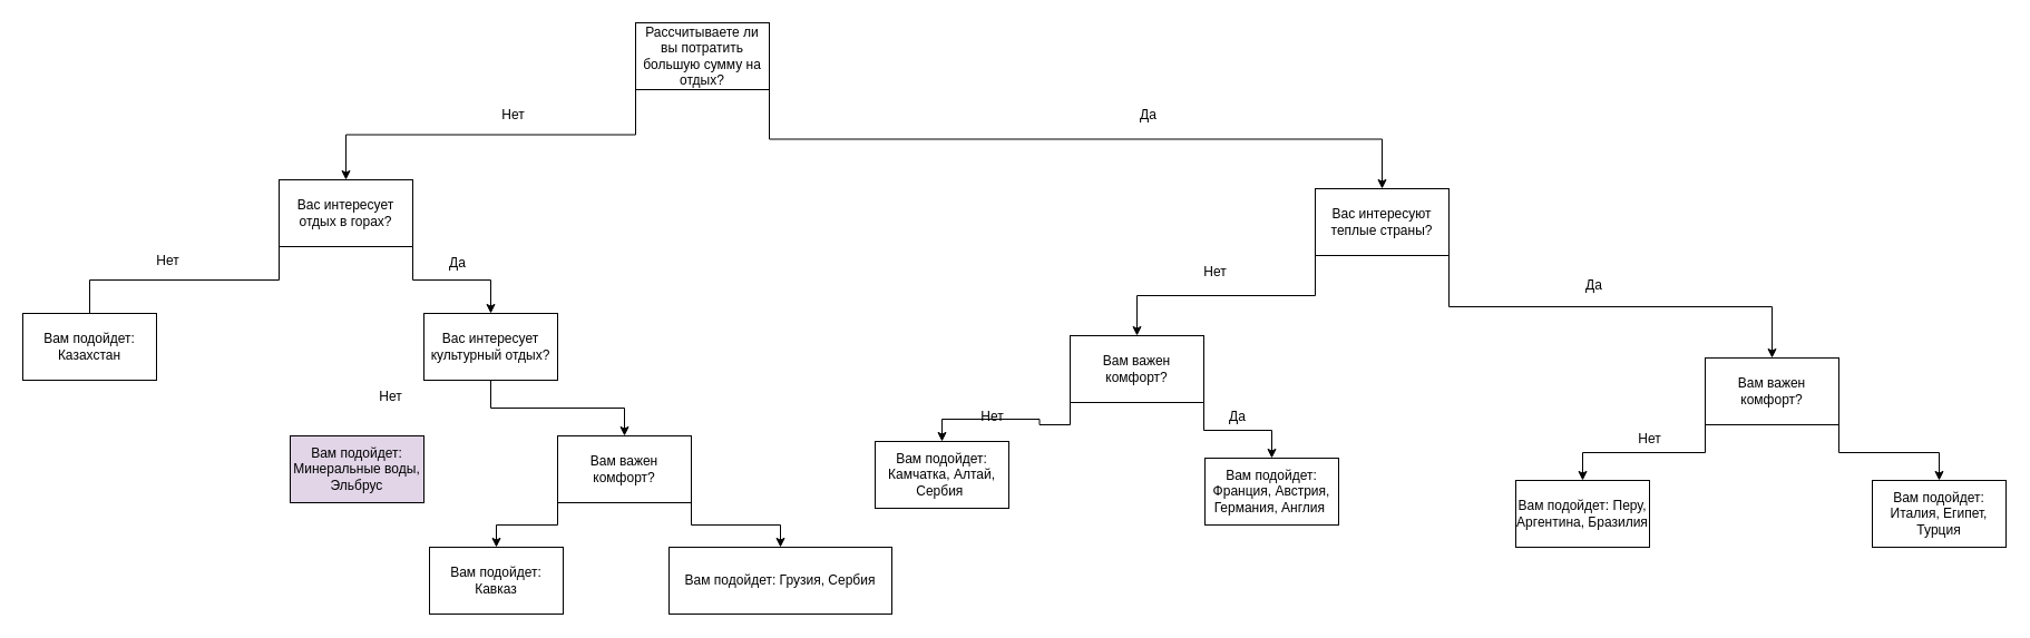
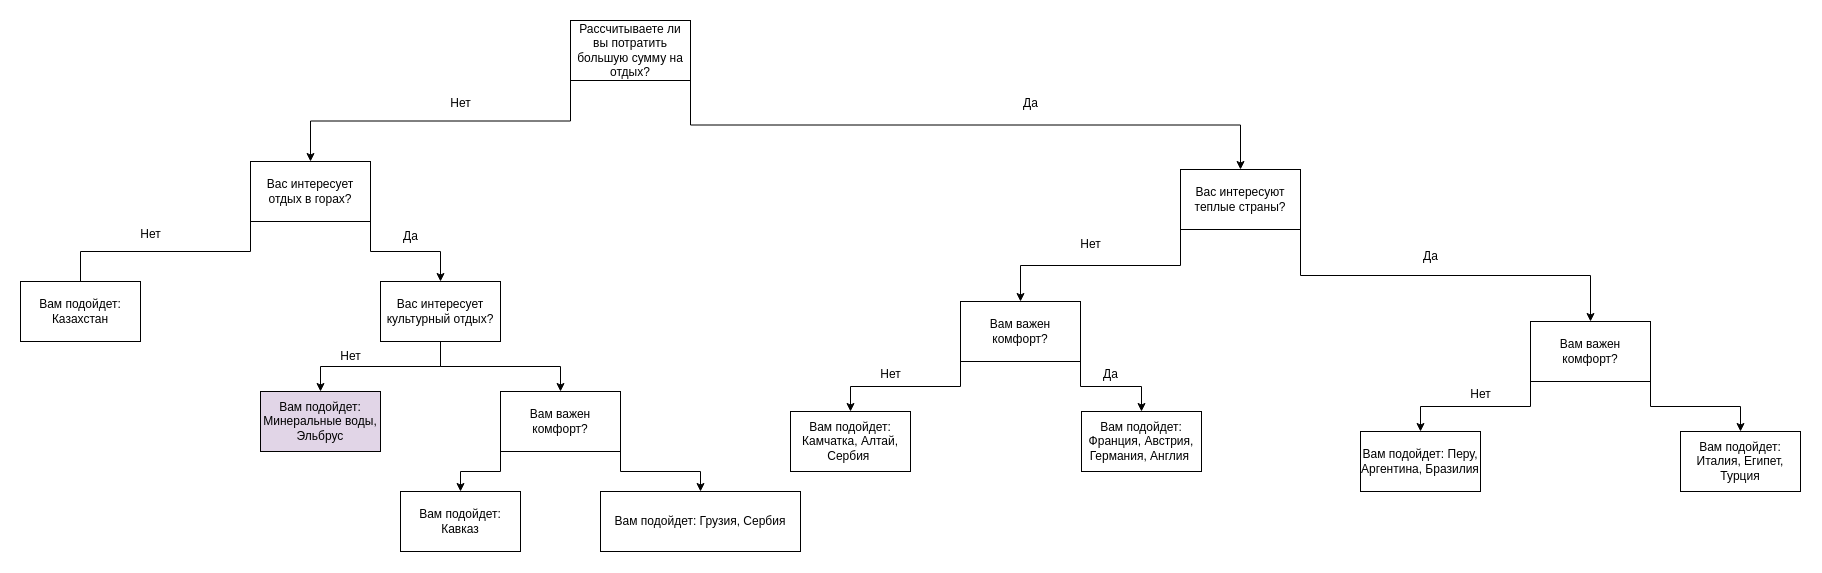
  <mxCell id="0" />
  <mxCell id="1" parent="0" />
  <mxCell id="2" style="edgeStyle=orthogonalEdgeStyle;rounded=0;orthogonalLoop=1;jettySize=auto;html=1;exitX=0;exitY=1;exitDx=0;exitDy=0;entryX=0.5;entryY=0;entryDx=0;entryDy=0;" edge="1" parent="1" source="4" target="7"><mxGeometry relative="1" as="geometry" /></mxCell>
  <mxCell id="3" style="edgeStyle=orthogonalEdgeStyle;rounded=0;orthogonalLoop=1;jettySize=auto;html=1;exitX=1;exitY=1;exitDx=0;exitDy=0;entryX=0.5;entryY=0;entryDx=0;entryDy=0;" edge="1" parent="1" source="4" target="10"><mxGeometry relative="1" as="geometry" /></mxCell>
  <mxCell id="4" value="Рассчитываете ли вы потратить большую сумму на отдых?" style="rounded=0;whiteSpace=wrap;html=1;" vertex="1" parent="1"><mxGeometry x="570" y="20" width="120" height="60" as="geometry" /></mxCell>
  <mxCell id="5" style="edgeStyle=orthogonalEdgeStyle;rounded=0;orthogonalLoop=1;jettySize=auto;html=1;exitX=0;exitY=1;exitDx=0;exitDy=0;entryX=0.5;entryY=0;entryDx=0;entryDy=0;endArrow=none;" edge="1" parent="1" source="7" target="11"><mxGeometry relative="1" as="geometry" /></mxCell>
  <mxCell id="6" style="edgeStyle=orthogonalEdgeStyle;rounded=0;orthogonalLoop=1;jettySize=auto;html=1;exitX=1;exitY=1;exitDx=0;exitDy=0;entryX=0.5;entryY=0;entryDx=0;entryDy=0;" edge="1" parent="1" source="7" target="16"><mxGeometry relative="1" as="geometry" /></mxCell>
  <mxCell id="7" value="Вас интересует отдых в горах?" style="rounded=0;whiteSpace=wrap;html=1;" vertex="1" parent="1"><mxGeometry x="250" y="161" width="120" height="60" as="geometry" /></mxCell>
  <mxCell id="8" style="edgeStyle=orthogonalEdgeStyle;rounded=0;orthogonalLoop=1;jettySize=auto;html=1;exitX=0;exitY=1;exitDx=0;exitDy=0;entryX=0.5;entryY=0;entryDx=0;entryDy=0;" edge="1" parent="1" source="10" target="28"><mxGeometry relative="1" as="geometry" /></mxCell>
  <mxCell id="9" style="edgeStyle=orthogonalEdgeStyle;rounded=0;orthogonalLoop=1;jettySize=auto;html=1;exitX=1;exitY=1;exitDx=0;exitDy=0;entryX=0.5;entryY=0;entryDx=0;entryDy=0;" edge="1" parent="1" source="10" target="32"><mxGeometry relative="1" as="geometry" /></mxCell>
  <mxCell id="10" value="Вас интересуют теплые страны?" style="rounded=0;whiteSpace=wrap;html=1;" vertex="1" parent="1"><mxGeometry x="1180" y="169" width="120" height="60" as="geometry" /></mxCell>
  <mxCell id="11" value="Вам подойдет: Казахстан" style="rounded=0;whiteSpace=wrap;html=1;" vertex="1" parent="1"><mxGeometry x="20" y="281" width="120" height="60" as="geometry" /></mxCell>
  <mxCell id="12" value="Нет" style="text;html=1;align=center;verticalAlign=middle;resizable=0;points=[];autosize=1;strokeColor=none;fillColor=none;" vertex="1" parent="1"><mxGeometry x="440" y="88" width="40" height="30" as="geometry" /></mxCell>
  <mxCell id="13" value="Нет" style="text;html=1;align=center;verticalAlign=middle;resizable=0;points=[];autosize=1;strokeColor=none;fillColor=none;" vertex="1" parent="1"><mxGeometry x="130" y="219" width="40" height="30" as="geometry" /></mxCell>
+ <mxCell id="14" style="edgeStyle=orthogonalEdgeStyle;rounded=0;orthogonalLoop=1;jettySize=auto;html=1;exitX=0.5;exitY=1;exitDx=0;exitDy=0;entryX=0.5;entryY=0;entryDx=0;entryDy=0;" edge="1" parent="1" source="16" target="19"><mxGeometry relative="1" as="geometry" /></mxCell>
  <mxCell id="15" style="edgeStyle=orthogonalEdgeStyle;rounded=0;orthogonalLoop=1;jettySize=auto;html=1;exitX=0.5;exitY=1;exitDx=0;exitDy=0;entryX=0.5;entryY=0;entryDx=0;entryDy=0;" edge="1" parent="1" source="16" target="23"><mxGeometry relative="1" as="geometry" /></mxCell>
  <mxCell id="16" value="Вас интересует культурный отдых?" style="rounded=0;whiteSpace=wrap;html=1;" vertex="1" parent="1"><mxGeometry x="380" y="281" width="120" height="60" as="geometry" /></mxCell>
  <mxCell id="17" value="Да" style="text;html=1;align=center;verticalAlign=middle;resizable=0;points=[];autosize=1;strokeColor=none;fillColor=none;" vertex="1" parent="1"><mxGeometry x="390" y="221" width="40" height="30" as="geometry" /></mxCell>
  <mxCell id="18" value="Да" style="text;html=1;align=center;verticalAlign=middle;resizable=0;points=[];autosize=1;strokeColor=none;fillColor=none;" vertex="1" parent="1"><mxGeometry x="1010" y="88" width="40" height="30" as="geometry" /></mxCell>
  <mxCell id="19" value="Вам подойдет: Минеральные воды, Эльбрус" style="rounded=0;whiteSpace=wrap;html=1;fillColor=#e1d5e7;" vertex="1" parent="1"><mxGeometry x="260" y="391" width="120" height="60" as="geometry" /></mxCell>
  <mxCell id="20" value="Нет" style="text;html=1;align=center;verticalAlign=middle;resizable=0;points=[];autosize=1;strokeColor=none;fillColor=none;" vertex="1" parent="1"><mxGeometry x="330" y="341" width="40" height="30" as="geometry" /></mxCell>
  <mxCell id="21" style="edgeStyle=orthogonalEdgeStyle;rounded=0;orthogonalLoop=1;jettySize=auto;html=1;exitX=0;exitY=1;exitDx=0;exitDy=0;entryX=0.5;entryY=0;entryDx=0;entryDy=0;" edge="1" parent="1" source="23" target="24"><mxGeometry relative="1" as="geometry" /></mxCell>
  <mxCell id="22" style="edgeStyle=orthogonalEdgeStyle;rounded=0;orthogonalLoop=1;jettySize=auto;html=1;exitX=1;exitY=1;exitDx=0;exitDy=0;entryX=0.5;entryY=0;entryDx=0;entryDy=0;" edge="1" parent="1" source="23" target="25"><mxGeometry relative="1" as="geometry" /></mxCell>
  <mxCell id="23" value="Вам важен комфорт?" style="rounded=0;whiteSpace=wrap;html=1;" vertex="1" parent="1"><mxGeometry x="500" y="391" width="120" height="60" as="geometry" /></mxCell>
- <mxCell id="24" value="Вам подойдет: Кавказ" style="rounded=0;whiteSpace=wrap;html=1;" vertex="1" parent="1"><mxGeometry x="385" y="491" width="120" height="60" as="geometry" /></mxCell>
+ <mxCell id="24" value="Вам подойдет: Кавказ" style="rounded=0;whiteSpace=wrap;html=1;" vertex="1" parent="1"><mxGeometry x="400" y="491" width="120" height="60" as="geometry" /></mxCell>
  <mxCell id="25" value="Вам подойдет: Грузия, Сербия" style="rounded=0;whiteSpace=wrap;html=1;" vertex="1" parent="1"><mxGeometry x="600" y="491" width="200" height="60" as="geometry" /></mxCell>
  <mxCell id="26" style="edgeStyle=orthogonalEdgeStyle;rounded=0;orthogonalLoop=1;jettySize=auto;html=1;exitX=0;exitY=1;exitDx=0;exitDy=0;entryX=0.5;entryY=0;entryDx=0;entryDy=0;" edge="1" parent="1" source="28" target="34"><mxGeometry relative="1" as="geometry" /></mxCell>
  <mxCell id="27" style="edgeStyle=orthogonalEdgeStyle;rounded=0;orthogonalLoop=1;jettySize=auto;html=1;exitX=1;exitY=1;exitDx=0;exitDy=0;entryX=0.5;entryY=0;entryDx=0;entryDy=0;" edge="1" parent="1" source="28" target="36"><mxGeometry relative="1" as="geometry" /></mxCell>
  <mxCell id="28" value="Вам важен комфорт?" style="rounded=0;whiteSpace=wrap;html=1;" vertex="1" parent="1"><mxGeometry x="960" y="301" width="120" height="60" as="geometry" /></mxCell>
  <mxCell id="29" value="Нет" style="text;html=1;align=center;verticalAlign=middle;resizable=0;points=[];autosize=1;strokeColor=none;fillColor=none;" vertex="1" parent="1"><mxGeometry x="1070" y="229" width="40" height="30" as="geometry" /></mxCell>
  <mxCell id="30" style="edgeStyle=orthogonalEdgeStyle;rounded=0;orthogonalLoop=1;jettySize=auto;html=1;exitX=0;exitY=1;exitDx=0;exitDy=0;entryX=0.5;entryY=0;entryDx=0;entryDy=0;" edge="1" parent="1" source="32" target="38"><mxGeometry relative="1" as="geometry" /></mxCell>
  <mxCell id="31" style="edgeStyle=orthogonalEdgeStyle;rounded=0;orthogonalLoop=1;jettySize=auto;html=1;exitX=1;exitY=1;exitDx=0;exitDy=0;entryX=0.5;entryY=0;entryDx=0;entryDy=0;" edge="1" parent="1" source="32" target="40"><mxGeometry relative="1" as="geometry" /></mxCell>
  <mxCell id="32" value="Вам важен комфорт?" style="rounded=0;whiteSpace=wrap;html=1;" vertex="1" parent="1"><mxGeometry x="1530" y="321" width="120" height="60" as="geometry" /></mxCell>
  <mxCell id="33" value="Да" style="text;html=1;align=center;verticalAlign=middle;resizable=0;points=[];autosize=1;strokeColor=none;fillColor=none;" vertex="1" parent="1"><mxGeometry x="1410" y="241" width="40" height="30" as="geometry" /></mxCell>
- <mxCell id="34" value="Вам подойдет: Камчатка, Алтай, Сербия&amp;nbsp;" style="rounded=0;whiteSpace=wrap;html=1;" vertex="1" parent="1"><mxGeometry x="785" y="396" width="120" height="60" as="geometry" /></mxCell>
+ <mxCell id="34" value="Вам подойдет: Камчатка, Алтай, Сербия&amp;nbsp;" style="rounded=0;whiteSpace=wrap;html=1;" vertex="1" parent="1"><mxGeometry x="790" y="411" width="120" height="60" as="geometry" /></mxCell>
  <mxCell id="35" value="Нет" style="text;html=1;align=center;verticalAlign=middle;resizable=0;points=[];autosize=1;strokeColor=none;fillColor=none;" vertex="1" parent="1"><mxGeometry x="870" y="359" width="40" height="30" as="geometry" /></mxCell>
  <mxCell id="36" value="Вам подойдет: Франция, Австрия, Германия, Англия&amp;nbsp;" style="rounded=0;whiteSpace=wrap;html=1;" vertex="1" parent="1"><mxGeometry x="1081" y="411" width="120" height="60" as="geometry" /></mxCell>
  <mxCell id="37" value="Да" style="text;html=1;align=center;verticalAlign=middle;resizable=0;points=[];autosize=1;strokeColor=none;fillColor=none;" vertex="1" parent="1"><mxGeometry x="1090" y="359" width="40" height="30" as="geometry" /></mxCell>
  <mxCell id="38" value="Вам подойдет: Перу, Аргентина, Бразилия" style="rounded=0;whiteSpace=wrap;html=1;" vertex="1" parent="1"><mxGeometry x="1360" y="431" width="120" height="60" as="geometry" /></mxCell>
  <mxCell id="39" value="Нет" style="text;html=1;align=center;verticalAlign=middle;resizable=0;points=[];autosize=1;strokeColor=none;fillColor=none;" vertex="1" parent="1"><mxGeometry x="1460" y="379" width="40" height="30" as="geometry" /></mxCell>
  <mxCell id="40" value="Вам подойдет: Италия, Египет, Турция" style="rounded=0;whiteSpace=wrap;html=1;" vertex="1" parent="1"><mxGeometry x="1680" y="431" width="120" height="60" as="geometry" /></mxCell>
